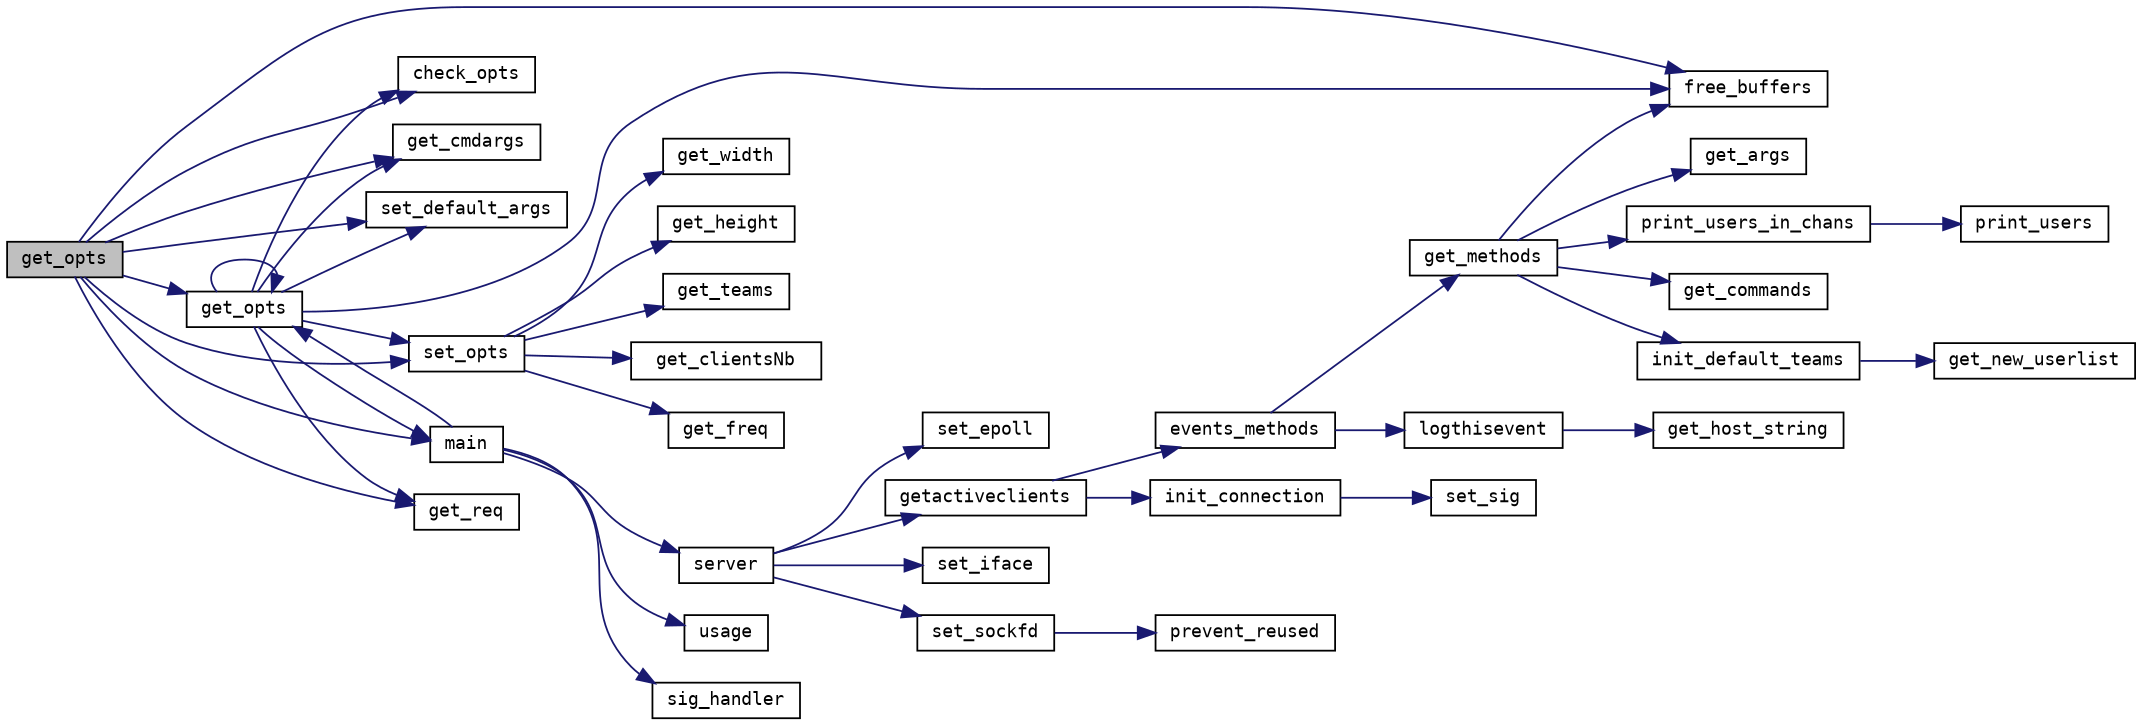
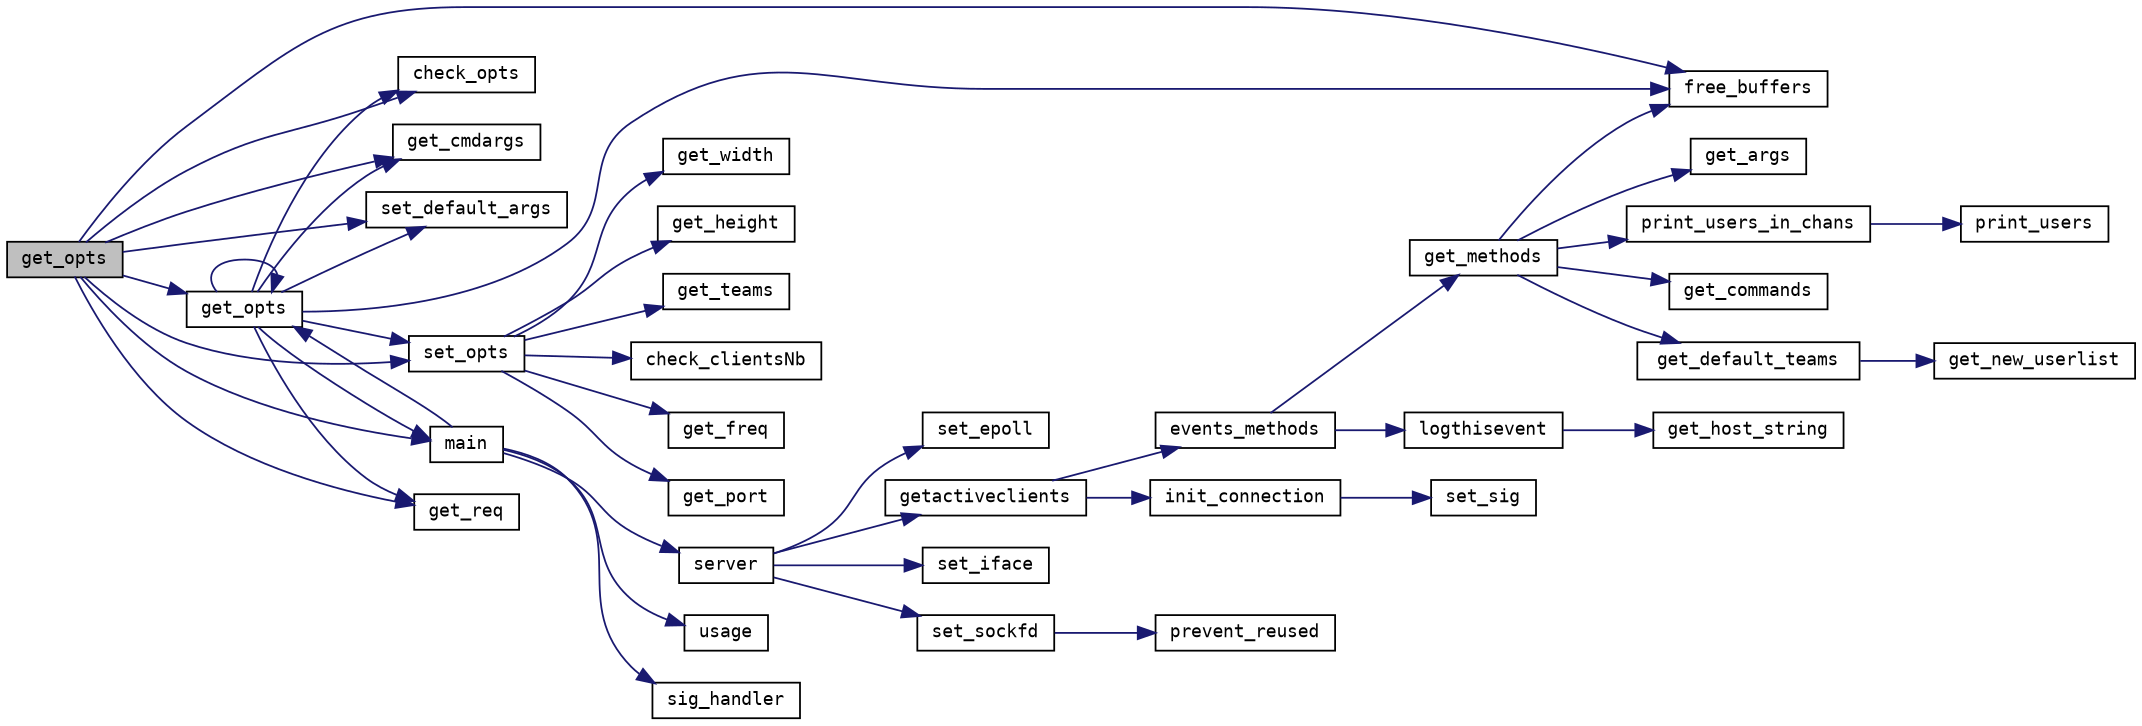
  digraph {
    fontname="DejaVu Sans Mono"
    rankdir=LR
    node [color=black fillcolor=white fontname="DejaVu Sans Mono" fontsize=10 shape=record style=filled]
    edge [color=midnightblue fontname="DejaVu Sans Mono" fontsize=10 labelfontname=Helvetica labelfontsize=10 style=solid]
    n1 [fillcolor=grey75 fontcolor=black height=0.2 label=get_opts width=0.4]
    n2 [height=0.2 label=check_opts width=0.4]
    n3 [height=0.2 label=free_buffers width=0.4]
    n4 [height=0.2 label=get_cmdargs width=0.4]
    n5 [height=0.2 label=get_opts width=0.4]
    n6 [height=0.2 label=set_default_args width=0.4]
    n7 [height=0.2 label=set_opts width=0.4]
    n8 [height=0.2 label=get_req width=0.4]
    n9 [height=0.2 label=main width=0.4]
+   n10 [height=0.2 label=get_port width=0.4]
    n11 [height=0.2 label=get_width width=0.4]
    n12 [height=0.2 label=get_height width=0.4]
    n13 [height=0.2 label=get_teams width=0.4]
-   n14 [height=0.2 label=get_clientsNb width=0.4]
+   n14 [height=0.2 label=check_clientsNb width=0.4]
    n15 [height=0.2 label=get_freq width=0.4]
    n16 [height=0.2 label=sig_handler width=0.4]
    n17 [height=0.2 label=server width=0.4]
    n18 [height=0.2 label=usage width=0.4]
    n19 [height=0.2 label=set_iface width=0.4]
    n20 [height=0.2 label=set_sockfd width=0.4]
    n21 [height=0.2 label=set_epoll width=0.4]
    n22 [height=0.2 label=getactiveclients width=0.4]
    n23 [height=0.2 label=prevent_reused width=0.4]
    n24 [height=0.2 label=init_connection width=0.4]
    n25 [height=0.2 label=events_methods width=0.4]
    n26 [height=0.2 label=set_sig width=0.4]
    n27 [height=0.2 label=logthisevent width=0.4]
    n28 [height=0.2 label=get_methods width=0.4]
    n29 [height=0.2 label=get_host_string width=0.4]
    n30 [height=0.2 label=get_commands width=0.4]
-   n31 [height=0.2 label=init_default_teams width=0.4]
+   n31 [height=0.2 label=get_default_teams width=0.4]
    n32 [height=0.2 label=get_args width=0.4]
    n33 [height=0.2 label=print_users_in_chans width=0.4]
    n34 [height=0.2 label=get_new_userlist width=0.4]
    n35 [height=0.2 label=print_users width=0.4]
    n1 -> n2
    n1 -> n3
    n1 -> n4
    n1 -> n5
    n1 -> n6
    n1 -> n7
    n1 -> n8
    n1 -> n9
    n5 -> n2
    n5 -> n3
    n5 -> n4
    n5 -> n5
    n5 -> n6
    n5 -> n7
    n5 -> n8
    n5 -> n9
+   n7 -> n10
    n7 -> n11
    n7 -> n12
    n7 -> n13
    n7 -> n14
    n7 -> n15
    n9 -> n5
    n9 -> n16
    n9 -> n17
    n9 -> n18
    n17 -> n19
    n17 -> n20
    n17 -> n21
    n17 -> n22
    n20 -> n23
    n22 -> n24
    n22 -> n25
    n24 -> n26
    n25 -> n27
    n25 -> n28
    n27 -> n29
    n28 -> n3
    n28 -> n30
    n28 -> n31
    n28 -> n32
    n28 -> n33
    n31 -> n34
    n33 -> n35
  }
